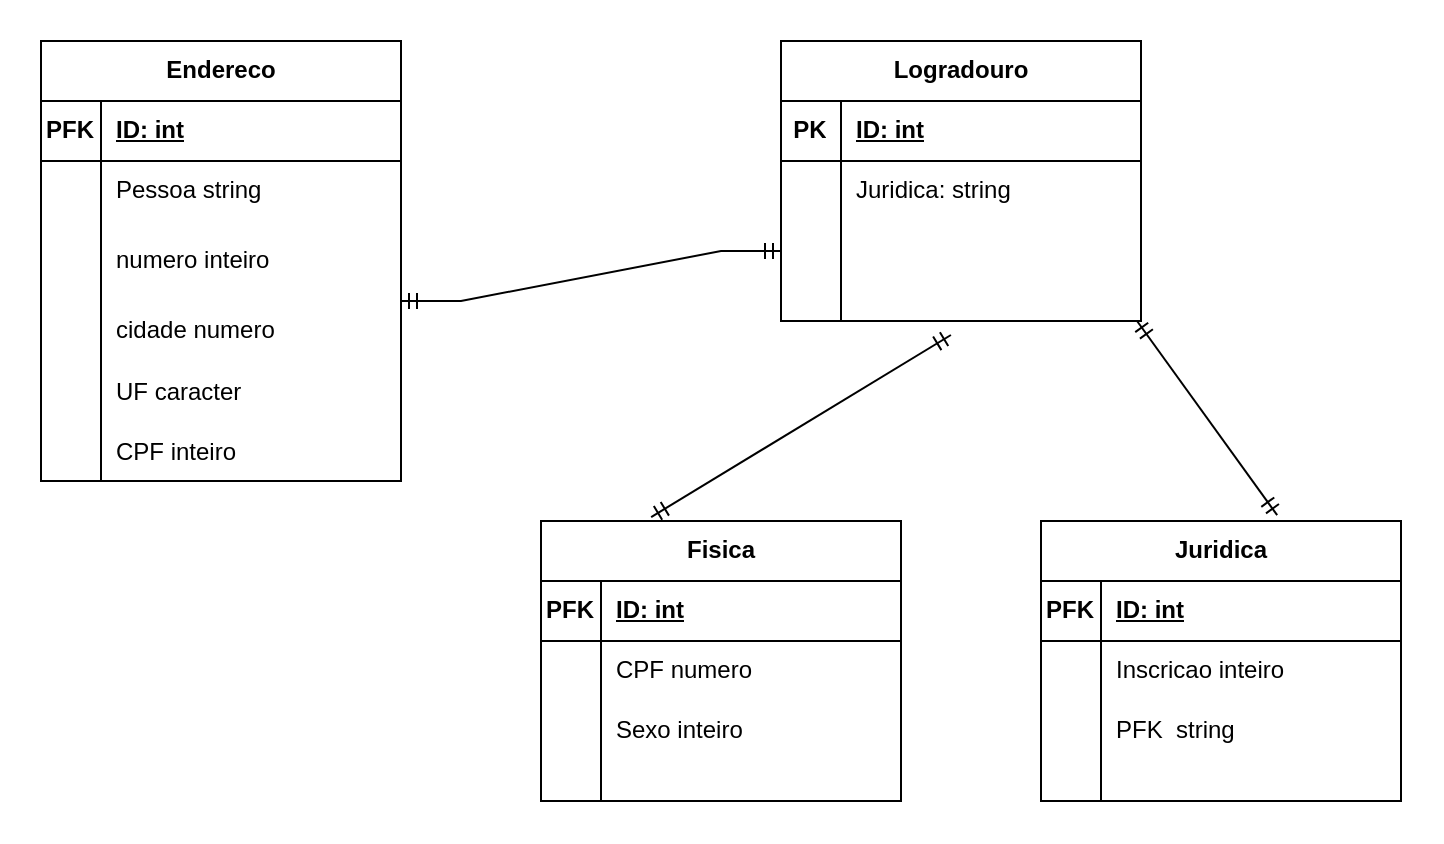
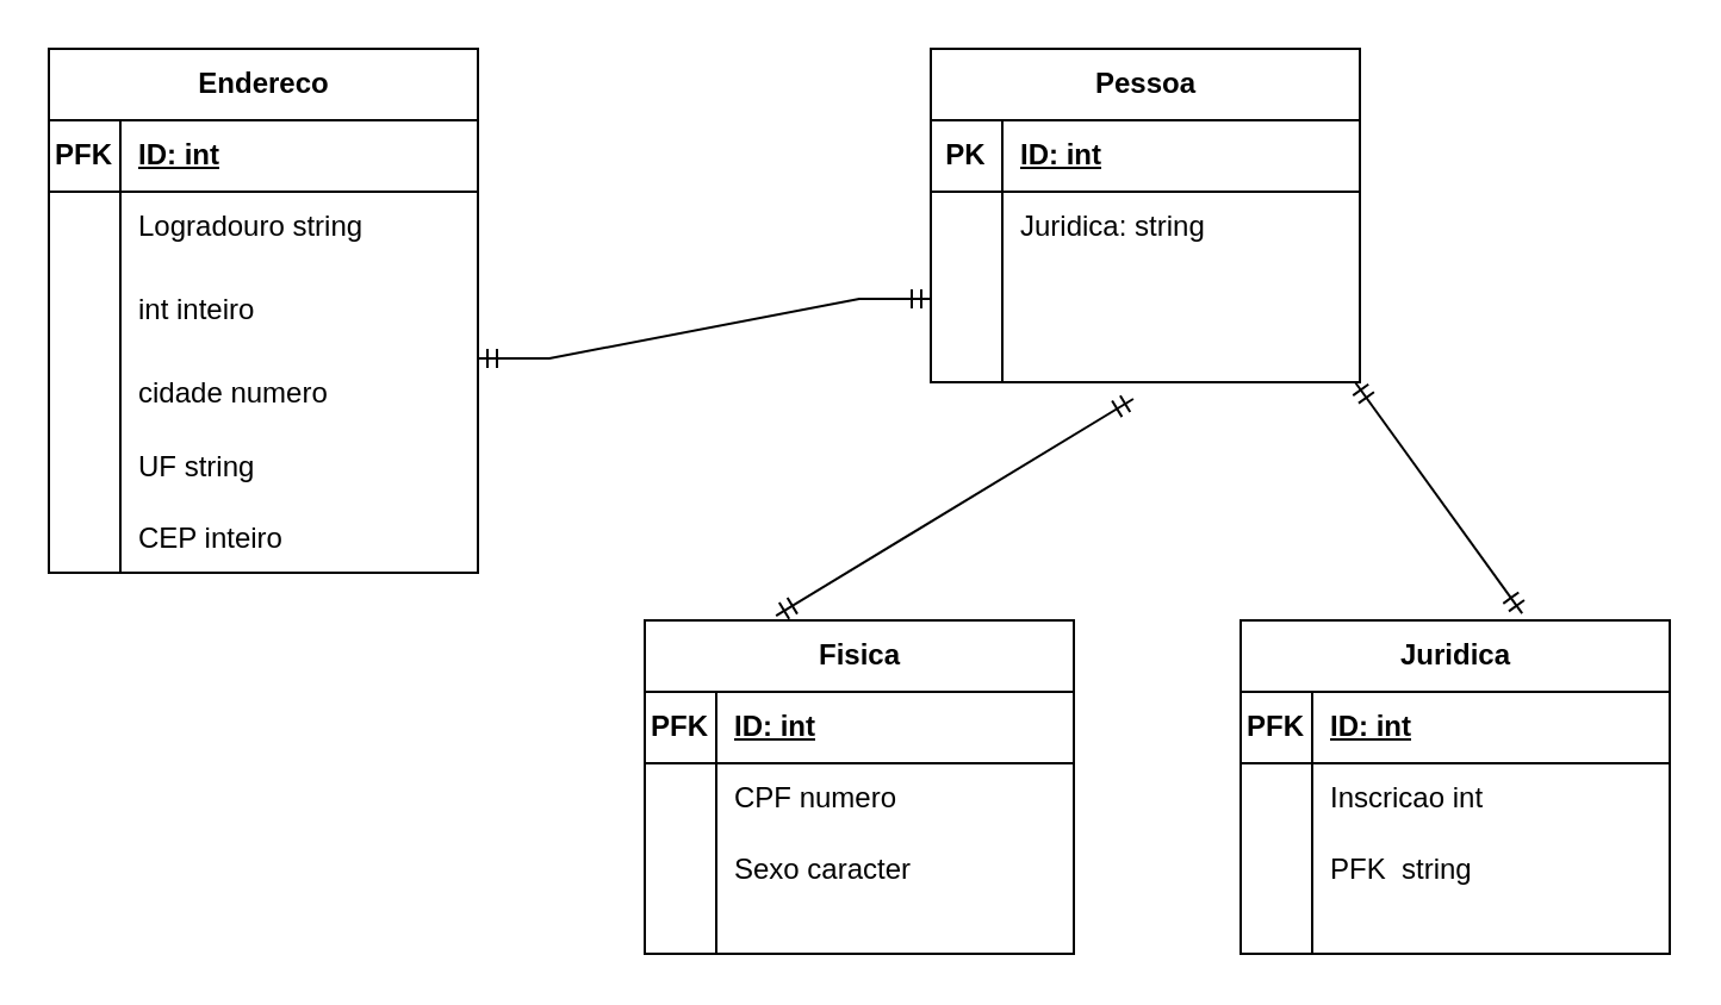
  <mxCell id="0" />
  <mxCell id="1" parent="0" />
- <mxCell id="2" value="Logradouro" style="shape=table;startSize=30;container=1;collapsible=1;childLayout=tableLayout;fixedRows=1;rowLines=0;fontStyle=1;align=center;resizeLast=1;html=1;" vertex="1" parent="1"><mxGeometry x="390" y="20" width="180" height="140" as="geometry"><mxRectangle x="760" y="400" width="80" height="30" as="alternateBounds" /></mxGeometry></mxCell>
+ <mxCell id="2" value="Pessoa" style="shape=table;startSize=30;container=1;collapsible=1;childLayout=tableLayout;fixedRows=1;rowLines=0;fontStyle=1;align=center;resizeLast=1;html=1;" vertex="1" parent="1"><mxGeometry x="390" y="20" width="180" height="140" as="geometry"><mxRectangle x="760" y="400" width="80" height="30" as="alternateBounds" /></mxGeometry></mxCell>
  <mxCell id="3" value="" style="shape=tableRow;horizontal=0;startSize=0;swimlaneHead=0;swimlaneBody=0;fillColor=none;collapsible=0;dropTarget=0;points=[[0,0.5],[1,0.5]];portConstraint=eastwest;top=0;left=0;right=0;bottom=1;" vertex="1" parent="2"><mxGeometry y="30" width="180" height="30" as="geometry" /></mxCell>
  <mxCell id="4" value="PK" style="shape=partialRectangle;connectable=0;fillColor=none;top=0;left=0;bottom=0;right=0;fontStyle=1;overflow=hidden;whiteSpace=wrap;html=1;" vertex="1" parent="3"><mxGeometry width="30" height="30" as="geometry"><mxRectangle width="30" height="30" as="alternateBounds" /></mxGeometry></mxCell>
  <mxCell id="5" value="ID: int" style="shape=partialRectangle;connectable=0;fillColor=none;top=0;left=0;bottom=0;right=0;align=left;spacingLeft=6;fontStyle=5;overflow=hidden;whiteSpace=wrap;html=1;" vertex="1" parent="3"><mxGeometry x="30" width="150" height="30" as="geometry"><mxRectangle width="150" height="30" as="alternateBounds" /></mxGeometry></mxCell>
  <mxCell id="6" value="" style="shape=tableRow;horizontal=0;startSize=0;swimlaneHead=0;swimlaneBody=0;fillColor=none;collapsible=0;dropTarget=0;points=[[0,0.5],[1,0.5]];portConstraint=eastwest;top=0;left=0;right=0;bottom=0;" vertex="1" parent="2"><mxGeometry y="60" width="180" height="30" as="geometry" /></mxCell>
  <mxCell id="7" value="" style="shape=partialRectangle;connectable=0;fillColor=none;top=0;left=0;bottom=0;right=0;editable=1;overflow=hidden;whiteSpace=wrap;html=1;" vertex="1" parent="6"><mxGeometry width="30" height="30" as="geometry"><mxRectangle width="30" height="30" as="alternateBounds" /></mxGeometry></mxCell>
  <mxCell id="8" value="Juridica: string" style="shape=partialRectangle;connectable=0;fillColor=none;top=0;left=0;bottom=0;right=0;align=left;spacingLeft=6;overflow=hidden;whiteSpace=wrap;html=1;" vertex="1" parent="6"><mxGeometry x="30" width="150" height="30" as="geometry"><mxRectangle width="150" height="30" as="alternateBounds" /></mxGeometry></mxCell>
  <mxCell id="9" value="" style="shape=tableRow;horizontal=0;startSize=0;swimlaneHead=0;swimlaneBody=0;fillColor=none;collapsible=0;dropTarget=0;points=[[0,0.5],[1,0.5]];portConstraint=eastwest;top=0;left=0;right=0;bottom=0;" vertex="1" parent="2"><mxGeometry y="90" width="180" height="30" as="geometry" /></mxCell>
  <mxCell id="10" value="" style="shape=partialRectangle;connectable=0;fillColor=none;top=0;left=0;bottom=0;right=0;editable=1;overflow=hidden;whiteSpace=wrap;html=1;" vertex="1" parent="9"><mxGeometry width="30" height="30" as="geometry"><mxRectangle width="30" height="30" as="alternateBounds" /></mxGeometry></mxCell>
  <mxCell id="11" value="" style="shape=partialRectangle;connectable=0;fillColor=none;top=0;left=0;bottom=0;right=0;align=left;spacingLeft=6;overflow=hidden;whiteSpace=wrap;html=1;" vertex="1" parent="9"><mxGeometry x="30" width="150" height="30" as="geometry"><mxRectangle width="150" height="30" as="alternateBounds" /></mxGeometry></mxCell>
  <mxCell id="12" value="" style="shape=tableRow;horizontal=0;startSize=0;swimlaneHead=0;swimlaneBody=0;fillColor=none;collapsible=0;dropTarget=0;points=[[0,0.5],[1,0.5]];portConstraint=eastwest;top=0;left=0;right=0;bottom=0;" vertex="1" parent="2"><mxGeometry y="120" width="180" height="20" as="geometry" /></mxCell>
  <mxCell id="13" value="" style="shape=partialRectangle;connectable=0;fillColor=none;top=0;left=0;bottom=0;right=0;editable=1;overflow=hidden;whiteSpace=wrap;html=1;" vertex="1" parent="12"><mxGeometry width="30" height="20" as="geometry"><mxRectangle width="30" height="20" as="alternateBounds" /></mxGeometry></mxCell>
  <mxCell id="14" value="" style="shape=partialRectangle;connectable=0;fillColor=none;top=0;left=0;bottom=0;right=0;align=left;spacingLeft=6;overflow=hidden;whiteSpace=wrap;html=1;" vertex="1" parent="12"><mxGeometry x="30" width="150" height="20" as="geometry"><mxRectangle width="150" height="20" as="alternateBounds" /></mxGeometry></mxCell>
  <mxCell id="15" value="Endereco" style="shape=table;startSize=30;container=1;collapsible=1;childLayout=tableLayout;fixedRows=1;rowLines=0;fontStyle=1;align=center;resizeLast=1;html=1;" vertex="1" parent="1"><mxGeometry x="20" y="20" width="180" height="220" as="geometry"><mxRectangle x="760" y="400" width="80" height="30" as="alternateBounds" /></mxGeometry></mxCell>
  <mxCell id="16" value="" style="shape=tableRow;horizontal=0;startSize=0;swimlaneHead=0;swimlaneBody=0;fillColor=none;collapsible=0;dropTarget=0;points=[[0,0.5],[1,0.5]];portConstraint=eastwest;top=0;left=0;right=0;bottom=1;" vertex="1" parent="15"><mxGeometry y="30" width="180" height="30" as="geometry" /></mxCell>
  <mxCell id="17" value="PFK" style="shape=partialRectangle;connectable=0;fillColor=none;top=0;left=0;bottom=0;right=0;fontStyle=1;overflow=hidden;whiteSpace=wrap;html=1;" vertex="1" parent="16"><mxGeometry width="30" height="30" as="geometry"><mxRectangle width="30" height="30" as="alternateBounds" /></mxGeometry></mxCell>
  <mxCell id="18" value="ID: int" style="shape=partialRectangle;connectable=0;fillColor=none;top=0;left=0;bottom=0;right=0;align=left;spacingLeft=6;fontStyle=5;overflow=hidden;whiteSpace=wrap;html=1;" vertex="1" parent="16"><mxGeometry x="30" width="150" height="30" as="geometry"><mxRectangle width="150" height="30" as="alternateBounds" /></mxGeometry></mxCell>
  <mxCell id="19" value="" style="shape=tableRow;horizontal=0;startSize=0;swimlaneHead=0;swimlaneBody=0;fillColor=none;collapsible=0;dropTarget=0;points=[[0,0.5],[1,0.5]];portConstraint=eastwest;top=0;left=0;right=0;bottom=0;" vertex="1" parent="15"><mxGeometry y="60" width="180" height="30" as="geometry" /></mxCell>
  <mxCell id="20" value="" style="shape=partialRectangle;connectable=0;fillColor=none;top=0;left=0;bottom=0;right=0;editable=1;overflow=hidden;whiteSpace=wrap;html=1;" vertex="1" parent="19"><mxGeometry width="30" height="30" as="geometry"><mxRectangle width="30" height="30" as="alternateBounds" /></mxGeometry></mxCell>
- <mxCell id="21" value="Pessoa string" style="shape=partialRectangle;connectable=0;fillColor=none;top=0;left=0;bottom=0;right=0;align=left;spacingLeft=6;overflow=hidden;whiteSpace=wrap;html=1;" vertex="1" parent="19"><mxGeometry x="30" width="150" height="30" as="geometry"><mxRectangle width="150" height="30" as="alternateBounds" /></mxGeometry></mxCell>
+ <mxCell id="21" value="Logradouro string" style="shape=partialRectangle;connectable=0;fillColor=none;top=0;left=0;bottom=0;right=0;align=left;spacingLeft=6;overflow=hidden;whiteSpace=wrap;html=1;" vertex="1" parent="19"><mxGeometry x="30" width="150" height="30" as="geometry"><mxRectangle width="150" height="30" as="alternateBounds" /></mxGeometry></mxCell>
  <mxCell id="22" value="" style="shape=tableRow;horizontal=0;startSize=0;swimlaneHead=0;swimlaneBody=0;fillColor=none;collapsible=0;dropTarget=0;points=[[0,0.5],[1,0.5]];portConstraint=eastwest;top=0;left=0;right=0;bottom=0;" vertex="1" parent="15"><mxGeometry y="90" width="180" height="40" as="geometry" /></mxCell>
  <mxCell id="23" value="" style="shape=partialRectangle;connectable=0;fillColor=none;top=0;left=0;bottom=0;right=0;editable=1;overflow=hidden;whiteSpace=wrap;html=1;" vertex="1" parent="22"><mxGeometry width="30" height="40" as="geometry"><mxRectangle width="30" height="40" as="alternateBounds" /></mxGeometry></mxCell>
- <mxCell id="24" value="numero inteiro" style="shape=partialRectangle;connectable=0;fillColor=none;top=0;left=0;bottom=0;right=0;align=left;spacingLeft=6;overflow=hidden;whiteSpace=wrap;html=1;" vertex="1" parent="22"><mxGeometry x="30" width="150" height="40" as="geometry"><mxRectangle width="150" height="40" as="alternateBounds" /></mxGeometry></mxCell>
+ <mxCell id="24" value="int inteiro" style="shape=partialRectangle;connectable=0;fillColor=none;top=0;left=0;bottom=0;right=0;align=left;spacingLeft=6;overflow=hidden;whiteSpace=wrap;html=1;" vertex="1" parent="22"><mxGeometry x="30" width="150" height="40" as="geometry"><mxRectangle width="150" height="40" as="alternateBounds" /></mxGeometry></mxCell>
  <mxCell id="25" value="" style="shape=tableRow;horizontal=0;startSize=0;swimlaneHead=0;swimlaneBody=0;fillColor=none;collapsible=0;dropTarget=0;points=[[0,0.5],[1,0.5]];portConstraint=eastwest;top=0;left=0;right=0;bottom=0;" vertex="1" parent="15"><mxGeometry y="130" width="180" height="30" as="geometry" /></mxCell>
  <mxCell id="26" value="" style="shape=partialRectangle;connectable=0;fillColor=none;top=0;left=0;bottom=0;right=0;editable=1;overflow=hidden;whiteSpace=wrap;html=1;" vertex="1" parent="25"><mxGeometry width="30" height="30" as="geometry"><mxRectangle width="30" height="30" as="alternateBounds" /></mxGeometry></mxCell>
  <mxCell id="27" value="cidade numero" style="shape=partialRectangle;connectable=0;fillColor=none;top=0;left=0;bottom=0;right=0;align=left;spacingLeft=6;overflow=hidden;whiteSpace=wrap;html=1;" vertex="1" parent="25"><mxGeometry x="30" width="150" height="30" as="geometry"><mxRectangle width="150" height="30" as="alternateBounds" /></mxGeometry></mxCell>
  <mxCell id="28" value="" style="shape=tableRow;horizontal=0;startSize=0;swimlaneHead=0;swimlaneBody=0;fillColor=none;collapsible=0;dropTarget=0;points=[[0,0.5],[1,0.5]];portConstraint=eastwest;top=0;left=0;right=0;bottom=0;" vertex="1" parent="15"><mxGeometry y="160" width="180" height="30" as="geometry" /></mxCell>
  <mxCell id="29" value="" style="shape=partialRectangle;connectable=0;fillColor=none;top=0;left=0;bottom=0;right=0;editable=1;overflow=hidden;" vertex="1" parent="28"><mxGeometry width="30" height="30" as="geometry"><mxRectangle width="30" height="30" as="alternateBounds" /></mxGeometry></mxCell>
- <mxCell id="30" value="UF caracter" style="shape=partialRectangle;connectable=0;fillColor=none;top=0;left=0;bottom=0;right=0;align=left;spacingLeft=6;overflow=hidden;" vertex="1" parent="28"><mxGeometry x="30" width="150" height="30" as="geometry"><mxRectangle width="150" height="30" as="alternateBounds" /></mxGeometry></mxCell>
+ <mxCell id="30" value="UF string" style="shape=partialRectangle;connectable=0;fillColor=none;top=0;left=0;bottom=0;right=0;align=left;spacingLeft=6;overflow=hidden;" vertex="1" parent="28"><mxGeometry x="30" width="150" height="30" as="geometry"><mxRectangle width="150" height="30" as="alternateBounds" /></mxGeometry></mxCell>
  <mxCell id="31" value="" style="shape=tableRow;horizontal=0;startSize=0;swimlaneHead=0;swimlaneBody=0;fillColor=none;collapsible=0;dropTarget=0;points=[[0,0.5],[1,0.5]];portConstraint=eastwest;top=0;left=0;right=0;bottom=0;" vertex="1" parent="15"><mxGeometry y="190" width="180" height="30" as="geometry" /></mxCell>
  <mxCell id="32" value="" style="shape=partialRectangle;connectable=0;fillColor=none;top=0;left=0;bottom=0;right=0;editable=1;overflow=hidden;" vertex="1" parent="31"><mxGeometry width="30" height="30" as="geometry"><mxRectangle width="30" height="30" as="alternateBounds" /></mxGeometry></mxCell>
- <mxCell id="33" value="CPF inteiro" style="shape=partialRectangle;connectable=0;fillColor=none;top=0;left=0;bottom=0;right=0;align=left;spacingLeft=6;overflow=hidden;" vertex="1" parent="31"><mxGeometry x="30" width="150" height="30" as="geometry"><mxRectangle width="150" height="30" as="alternateBounds" /></mxGeometry></mxCell>
+ <mxCell id="33" value="CEP inteiro" style="shape=partialRectangle;connectable=0;fillColor=none;top=0;left=0;bottom=0;right=0;align=left;spacingLeft=6;overflow=hidden;" vertex="1" parent="31"><mxGeometry x="30" width="150" height="30" as="geometry"><mxRectangle width="150" height="30" as="alternateBounds" /></mxGeometry></mxCell>
  <mxCell id="34" value="" style="edgeStyle=entityRelationEdgeStyle;fontSize=12;html=1;endArrow=ERmandOne;startArrow=ERmandOne;rounded=0;entryX=0;entryY=0.5;entryDx=0;entryDy=0;" edge="1" parent="1" target="9"><mxGeometry width="100" height="100" relative="1" as="geometry"><mxPoint x="200" y="150" as="sourcePoint" /><mxPoint x="380" y="110" as="targetPoint" /></mxGeometry></mxCell>
  <mxCell id="35" value="Fisica" style="shape=table;startSize=30;container=1;collapsible=1;childLayout=tableLayout;fixedRows=1;rowLines=0;fontStyle=1;align=center;resizeLast=1;html=1;" vertex="1" parent="1"><mxGeometry x="270" y="260" width="180" height="140" as="geometry"><mxRectangle x="760" y="400" width="80" height="30" as="alternateBounds" /></mxGeometry></mxCell>
  <mxCell id="36" value="" style="shape=tableRow;horizontal=0;startSize=0;swimlaneHead=0;swimlaneBody=0;fillColor=none;collapsible=0;dropTarget=0;points=[[0,0.5],[1,0.5]];portConstraint=eastwest;top=0;left=0;right=0;bottom=1;" vertex="1" parent="35"><mxGeometry y="30" width="180" height="30" as="geometry" /></mxCell>
  <mxCell id="37" value="PFK" style="shape=partialRectangle;connectable=0;fillColor=none;top=0;left=0;bottom=0;right=0;fontStyle=1;overflow=hidden;whiteSpace=wrap;html=1;" vertex="1" parent="36"><mxGeometry width="30" height="30" as="geometry"><mxRectangle width="30" height="30" as="alternateBounds" /></mxGeometry></mxCell>
  <mxCell id="38" value="ID: int" style="shape=partialRectangle;connectable=0;fillColor=none;top=0;left=0;bottom=0;right=0;align=left;spacingLeft=6;fontStyle=5;overflow=hidden;whiteSpace=wrap;html=1;" vertex="1" parent="36"><mxGeometry x="30" width="150" height="30" as="geometry"><mxRectangle width="150" height="30" as="alternateBounds" /></mxGeometry></mxCell>
  <mxCell id="39" value="" style="shape=tableRow;horizontal=0;startSize=0;swimlaneHead=0;swimlaneBody=0;fillColor=none;collapsible=0;dropTarget=0;points=[[0,0.5],[1,0.5]];portConstraint=eastwest;top=0;left=0;right=0;bottom=0;" vertex="1" parent="35"><mxGeometry y="60" width="180" height="30" as="geometry" /></mxCell>
  <mxCell id="40" value="" style="shape=partialRectangle;connectable=0;fillColor=none;top=0;left=0;bottom=0;right=0;editable=1;overflow=hidden;whiteSpace=wrap;html=1;" vertex="1" parent="39"><mxGeometry width="30" height="30" as="geometry"><mxRectangle width="30" height="30" as="alternateBounds" /></mxGeometry></mxCell>
  <mxCell id="41" value="CPF numero" style="shape=partialRectangle;connectable=0;fillColor=none;top=0;left=0;bottom=0;right=0;align=left;spacingLeft=6;overflow=hidden;whiteSpace=wrap;html=1;" vertex="1" parent="39"><mxGeometry x="30" width="150" height="30" as="geometry"><mxRectangle width="150" height="30" as="alternateBounds" /></mxGeometry></mxCell>
  <mxCell id="42" value="" style="shape=tableRow;horizontal=0;startSize=0;swimlaneHead=0;swimlaneBody=0;fillColor=none;collapsible=0;dropTarget=0;points=[[0,0.5],[1,0.5]];portConstraint=eastwest;top=0;left=0;right=0;bottom=0;" vertex="1" parent="35"><mxGeometry y="90" width="180" height="30" as="geometry" /></mxCell>
  <mxCell id="43" value="" style="shape=partialRectangle;connectable=0;fillColor=none;top=0;left=0;bottom=0;right=0;editable=1;overflow=hidden;whiteSpace=wrap;html=1;" vertex="1" parent="42"><mxGeometry width="30" height="30" as="geometry"><mxRectangle width="30" height="30" as="alternateBounds" /></mxGeometry></mxCell>
- <mxCell id="44" value="Sexo inteiro" style="shape=partialRectangle;connectable=0;fillColor=none;top=0;left=0;bottom=0;right=0;align=left;spacingLeft=6;overflow=hidden;whiteSpace=wrap;html=1;" vertex="1" parent="42"><mxGeometry x="30" width="150" height="30" as="geometry"><mxRectangle width="150" height="30" as="alternateBounds" /></mxGeometry></mxCell>
+ <mxCell id="44" value="Sexo caracter" style="shape=partialRectangle;connectable=0;fillColor=none;top=0;left=0;bottom=0;right=0;align=left;spacingLeft=6;overflow=hidden;whiteSpace=wrap;html=1;" vertex="1" parent="42"><mxGeometry x="30" width="150" height="30" as="geometry"><mxRectangle width="150" height="30" as="alternateBounds" /></mxGeometry></mxCell>
  <mxCell id="45" value="" style="shape=tableRow;horizontal=0;startSize=0;swimlaneHead=0;swimlaneBody=0;fillColor=none;collapsible=0;dropTarget=0;points=[[0,0.5],[1,0.5]];portConstraint=eastwest;top=0;left=0;right=0;bottom=0;" vertex="1" parent="35"><mxGeometry y="120" width="180" height="20" as="geometry" /></mxCell>
  <mxCell id="46" value="" style="shape=partialRectangle;connectable=0;fillColor=none;top=0;left=0;bottom=0;right=0;editable=1;overflow=hidden;whiteSpace=wrap;html=1;" vertex="1" parent="45"><mxGeometry width="30" height="20" as="geometry"><mxRectangle width="30" height="20" as="alternateBounds" /></mxGeometry></mxCell>
  <mxCell id="47" value="" style="shape=partialRectangle;connectable=0;fillColor=none;top=0;left=0;bottom=0;right=0;align=left;spacingLeft=6;overflow=hidden;whiteSpace=wrap;html=1;" vertex="1" parent="45"><mxGeometry x="30" width="150" height="20" as="geometry"><mxRectangle width="150" height="20" as="alternateBounds" /></mxGeometry></mxCell>
  <mxCell id="48" value="Juridica" style="shape=table;startSize=30;container=1;collapsible=1;childLayout=tableLayout;fixedRows=1;rowLines=0;fontStyle=1;align=center;resizeLast=1;html=1;" vertex="1" parent="1"><mxGeometry x="520" y="260" width="180" height="140" as="geometry"><mxRectangle x="760" y="400" width="80" height="30" as="alternateBounds" /></mxGeometry></mxCell>
  <mxCell id="49" value="" style="shape=tableRow;horizontal=0;startSize=0;swimlaneHead=0;swimlaneBody=0;fillColor=none;collapsible=0;dropTarget=0;points=[[0,0.5],[1,0.5]];portConstraint=eastwest;top=0;left=0;right=0;bottom=1;" vertex="1" parent="48"><mxGeometry y="30" width="180" height="30" as="geometry" /></mxCell>
  <mxCell id="50" value="PFK" style="shape=partialRectangle;connectable=0;fillColor=none;top=0;left=0;bottom=0;right=0;fontStyle=1;overflow=hidden;whiteSpace=wrap;html=1;" vertex="1" parent="49"><mxGeometry width="30" height="30" as="geometry"><mxRectangle width="30" height="30" as="alternateBounds" /></mxGeometry></mxCell>
  <mxCell id="51" value="ID: int" style="shape=partialRectangle;connectable=0;fillColor=none;top=0;left=0;bottom=0;right=0;align=left;spacingLeft=6;fontStyle=5;overflow=hidden;whiteSpace=wrap;html=1;" vertex="1" parent="49"><mxGeometry x="30" width="150" height="30" as="geometry"><mxRectangle width="150" height="30" as="alternateBounds" /></mxGeometry></mxCell>
  <mxCell id="52" value="" style="shape=tableRow;horizontal=0;startSize=0;swimlaneHead=0;swimlaneBody=0;fillColor=none;collapsible=0;dropTarget=0;points=[[0,0.5],[1,0.5]];portConstraint=eastwest;top=0;left=0;right=0;bottom=0;" vertex="1" parent="48"><mxGeometry y="60" width="180" height="30" as="geometry" /></mxCell>
  <mxCell id="53" value="" style="shape=partialRectangle;connectable=0;fillColor=none;top=0;left=0;bottom=0;right=0;editable=1;overflow=hidden;whiteSpace=wrap;html=1;" vertex="1" parent="52"><mxGeometry width="30" height="30" as="geometry"><mxRectangle width="30" height="30" as="alternateBounds" /></mxGeometry></mxCell>
- <mxCell id="54" value="Inscricao inteiro" style="shape=partialRectangle;connectable=0;fillColor=none;top=0;left=0;bottom=0;right=0;align=left;spacingLeft=6;overflow=hidden;whiteSpace=wrap;html=1;" vertex="1" parent="52"><mxGeometry x="30" width="150" height="30" as="geometry"><mxRectangle width="150" height="30" as="alternateBounds" /></mxGeometry></mxCell>
+ <mxCell id="54" value="Inscricao int" style="shape=partialRectangle;connectable=0;fillColor=none;top=0;left=0;bottom=0;right=0;align=left;spacingLeft=6;overflow=hidden;whiteSpace=wrap;html=1;" vertex="1" parent="52"><mxGeometry x="30" width="150" height="30" as="geometry"><mxRectangle width="150" height="30" as="alternateBounds" /></mxGeometry></mxCell>
  <mxCell id="55" value="" style="shape=tableRow;horizontal=0;startSize=0;swimlaneHead=0;swimlaneBody=0;fillColor=none;collapsible=0;dropTarget=0;points=[[0,0.5],[1,0.5]];portConstraint=eastwest;top=0;left=0;right=0;bottom=0;" vertex="1" parent="48"><mxGeometry y="90" width="180" height="30" as="geometry" /></mxCell>
  <mxCell id="56" value="" style="shape=partialRectangle;connectable=0;fillColor=none;top=0;left=0;bottom=0;right=0;editable=1;overflow=hidden;whiteSpace=wrap;html=1;" vertex="1" parent="55"><mxGeometry width="30" height="30" as="geometry"><mxRectangle width="30" height="30" as="alternateBounds" /></mxGeometry></mxCell>
  <mxCell id="57" value="PFK&amp;nbsp; string" style="shape=partialRectangle;connectable=0;fillColor=none;top=0;left=0;bottom=0;right=0;align=left;spacingLeft=6;overflow=hidden;whiteSpace=wrap;html=1;" vertex="1" parent="55"><mxGeometry x="30" width="150" height="30" as="geometry"><mxRectangle width="150" height="30" as="alternateBounds" /></mxGeometry></mxCell>
  <mxCell id="58" value="" style="shape=tableRow;horizontal=0;startSize=0;swimlaneHead=0;swimlaneBody=0;fillColor=none;collapsible=0;dropTarget=0;points=[[0,0.5],[1,0.5]];portConstraint=eastwest;top=0;left=0;right=0;bottom=0;" vertex="1" parent="48"><mxGeometry y="120" width="180" height="20" as="geometry" /></mxCell>
  <mxCell id="59" value="" style="shape=partialRectangle;connectable=0;fillColor=none;top=0;left=0;bottom=0;right=0;editable=1;overflow=hidden;whiteSpace=wrap;html=1;" vertex="1" parent="58"><mxGeometry width="30" height="20" as="geometry"><mxRectangle width="30" height="20" as="alternateBounds" /></mxGeometry></mxCell>
  <mxCell id="60" value="" style="shape=partialRectangle;connectable=0;fillColor=none;top=0;left=0;bottom=0;right=0;align=left;spacingLeft=6;overflow=hidden;whiteSpace=wrap;html=1;" vertex="1" parent="58"><mxGeometry x="30" width="150" height="20" as="geometry"><mxRectangle width="150" height="20" as="alternateBounds" /></mxGeometry></mxCell>
  <mxCell id="61" value="" style="fontSize=12;html=1;endArrow=ERmandOne;startArrow=ERmandOne;rounded=0;entryX=0.472;entryY=1.35;entryDx=0;entryDy=0;entryPerimeter=0;exitX=0.306;exitY=-0.014;exitDx=0;exitDy=0;exitPerimeter=0;" edge="1" parent="1" source="35" target="12"><mxGeometry width="100" height="100" relative="1" as="geometry"><mxPoint x="340" y="260" as="sourcePoint" /><mxPoint x="440" y="160" as="targetPoint" /></mxGeometry></mxCell>
  <mxCell id="62" value="" style="fontSize=12;html=1;endArrow=ERmandOne;startArrow=ERmandOne;rounded=0;entryX=0.989;entryY=1;entryDx=0;entryDy=0;entryPerimeter=0;exitX=0.656;exitY=-0.021;exitDx=0;exitDy=0;exitPerimeter=0;" edge="1" parent="1" source="48" target="12"><mxGeometry width="100" height="100" relative="1" as="geometry"><mxPoint x="600" y="250" as="sourcePoint" /><mxPoint x="700" y="150" as="targetPoint" /></mxGeometry></mxCell>
